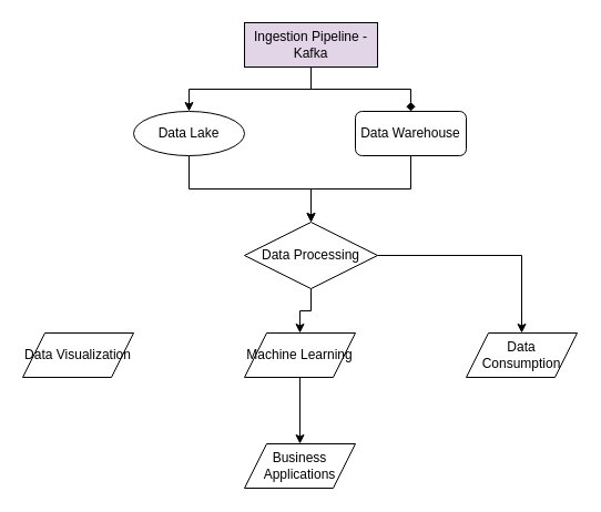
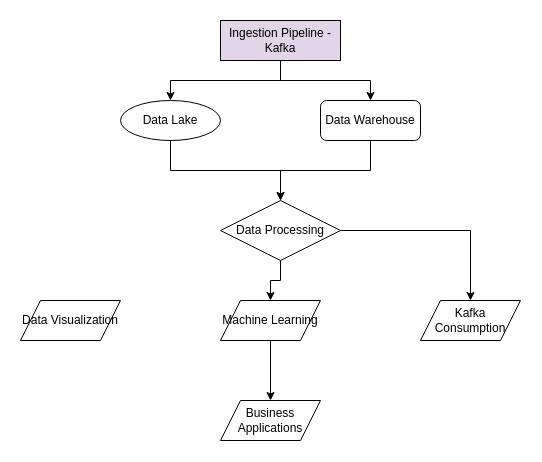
  <mxCell id="0" />
  <mxCell id="1" parent="0" />
  <mxCell id="2" value="Data Lake" style="shape=ellipse;whiteSpace=wrap;html=1;" vertex="1" parent="1"><mxGeometry x="120" y="100" width="100" height="40" as="geometry" /></mxCell>
  <mxCell id="3" value="Data Warehouse" style="shape=rectangle;rounded=1;whiteSpace=wrap;html=1;" vertex="1" parent="1"><mxGeometry x="320" y="100" width="100" height="40" as="geometry" /></mxCell>
  <mxCell id="4" value="Ingestion Pipeline - Kafka" style="rounded=0;whiteSpace=wrap;html=1;fillColor=#e1d5e7;" vertex="1" parent="1"><mxGeometry x="220" y="20" width="120" height="40" as="geometry" /></mxCell>
  <mxCell id="5" value="Data Processing" style="shape=rhombus;whiteSpace=wrap;html=1;" vertex="1" parent="1"><mxGeometry x="220" y="200" width="120" height="60" as="geometry" /></mxCell>
  <mxCell id="6" value="Data Visualization" style="shape=parallelogram;whiteSpace=wrap;html=1;" vertex="1" parent="1"><mxGeometry x="20" y="300" width="100" height="40" as="geometry" /></mxCell>
  <mxCell id="7" value="Machine Learning" style="shape=parallelogram;whiteSpace=wrap;html=1;" vertex="1" parent="1"><mxGeometry x="220" y="300" width="100" height="40" as="geometry" /></mxCell>
- <mxCell id="8" value="Data Consumption" style="shape=parallelogram;whiteSpace=wrap;html=1;" vertex="1" parent="1"><mxGeometry x="420" y="300" width="100" height="40" as="geometry" /></mxCell>
+ <mxCell id="8" value="Kafka Consumption" style="shape=parallelogram;whiteSpace=wrap;html=1;" vertex="1" parent="1"><mxGeometry x="420" y="300" width="100" height="40" as="geometry" /></mxCell>
  <mxCell id="9" value="Business Applications" style="shape=parallelogram;whiteSpace=wrap;html=1;" vertex="1" parent="1"><mxGeometry x="220" y="400" width="100" height="40" as="geometry" /></mxCell>
  <mxCell id="10" value="" style="edgeStyle=orthogonalEdgeStyle;rounded=0;orthogonalLoop=1;jettySize=auto;html=1;" edge="1" parent="1" source="4" target="2"><mxGeometry relative="1" as="geometry" /></mxCell>
- <mxCell id="11" value="" style="edgeStyle=orthogonalEdgeStyle;rounded=0;orthogonalLoop=1;jettySize=auto;html=1;endArrow=diamond;" edge="1" parent="1" source="4" target="3"><mxGeometry relative="1" as="geometry" /></mxCell>
+ <mxCell id="11" value="" style="edgeStyle=orthogonalEdgeStyle;rounded=0;orthogonalLoop=1;jettySize=auto;html=1;" edge="1" parent="1" source="4" target="3"><mxGeometry relative="1" as="geometry" /></mxCell>
  <mxCell id="12" value="" style="edgeStyle=orthogonalEdgeStyle;rounded=0;orthogonalLoop=1;jettySize=auto;html=1;" edge="1" parent="1" source="2" target="5"><mxGeometry relative="1" as="geometry" /></mxCell>
  <mxCell id="13" value="" style="edgeStyle=orthogonalEdgeStyle;rounded=0;orthogonalLoop=1;jettySize=auto;html=1;" edge="1" parent="1" source="3" target="5"><mxGeometry relative="1" as="geometry" /></mxCell>
  <mxCell id="14" value="" style="edgeStyle=orthogonalEdgeStyle;rounded=0;orthogonalLoop=1;jettySize=auto;html=1;" edge="1" parent="1" source="5" target="7"><mxGeometry relative="1" as="geometry" /></mxCell>
  <mxCell id="15" value="" style="edgeStyle=orthogonalEdgeStyle;rounded=0;orthogonalLoop=1;jettySize=auto;html=1;" edge="1" parent="1" source="5" target="8"><mxGeometry relative="1" as="geometry" /></mxCell>
  <mxCell id="16" value="" style="edgeStyle=orthogonalEdgeStyle;rounded=0;orthogonalLoop=1;jettySize=auto;html=1;" edge="1" parent="1" source="7" target="9"><mxGeometry relative="1" as="geometry" /></mxCell>
